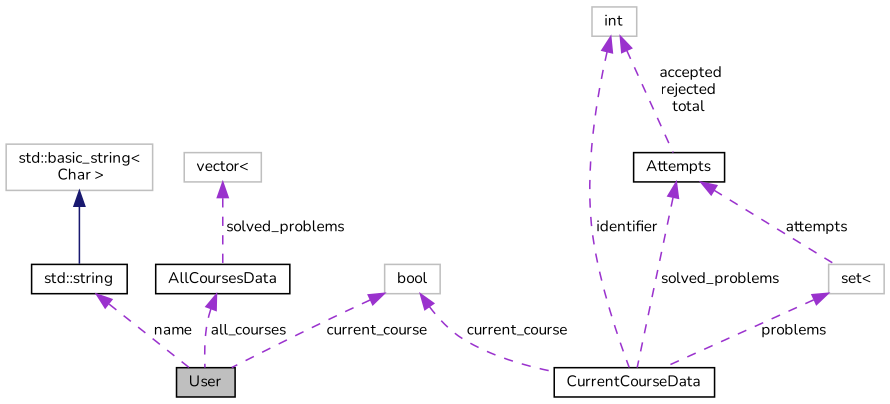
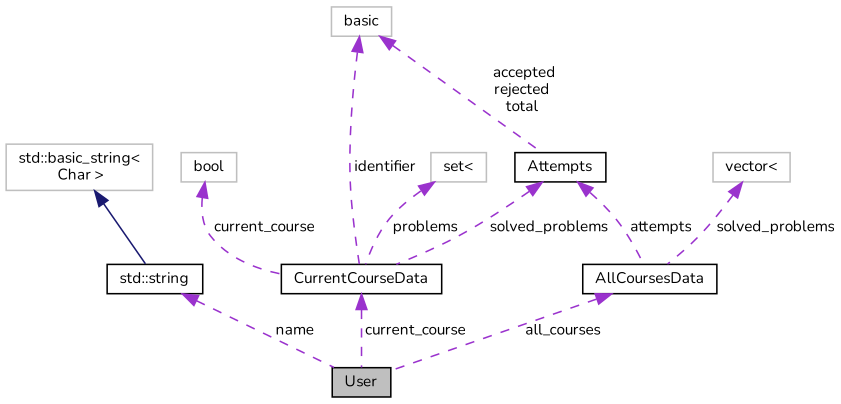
  digraph {
    fontname=Nunito
    node [color=black fillcolor=white fontname=Nunito fontsize=10 shape=record style=filled]
    edge [color=darkorchid3 dir=back fontname=Nunito fontsize=10 labelfontname=Helvetica labelfontsize=10 style=dashed]
    n1 [fillcolor=grey75 fontcolor=black height=0.2 label=User width=0.4]
    n2 [height=0.2 label="std::string" width=0.4]
    n3 [color=grey75 height=0.2 label="std::basic_string\<\l Char \>" width=0.4]
    n4 [height=0.2 label=CurrentCourseData width=0.4]
    n5 [color=grey75 height=0.2 label=bool width=0.4]
-   n6 [color=grey75 height=0.2 label=int width=0.4]
+   n6 [color=grey75 height=0.2 label=basic width=0.4]
    n7 [height=0.2 label=Attempts width=0.4]
    n8 [height=0.2 label=AllCoursesData width=0.4]
    n9 [color=grey75 height=0.2 label="set\<" width=0.4]
    n10 [color=grey75 height=0.2 label="vector\<" width=0.4]
    n2 -> n1 [label=" name"]
    n3 -> n2 [color=midnightblue style=solid]
-   n5 -> n1 [label=" current_course"]
+   n4 -> n1 [label=" current_course"]
    n5 -> n4 [label=" current_course"]
    n6 -> n4 [label=" identifier"]
    n6 -> n7 [label=" accepted\nrejected\ntotal"]
    n7 -> n4 [label=" solved_problems"]
-   n7 -> n9 [label=" attempts"]
+   n7 -> n8 [label=" attempts"]
    n8 -> n1 [label=" all_courses"]
    n9 -> n4 [label=" problems"]
    n10 -> n8 [label=" solved_problems"]
  }
